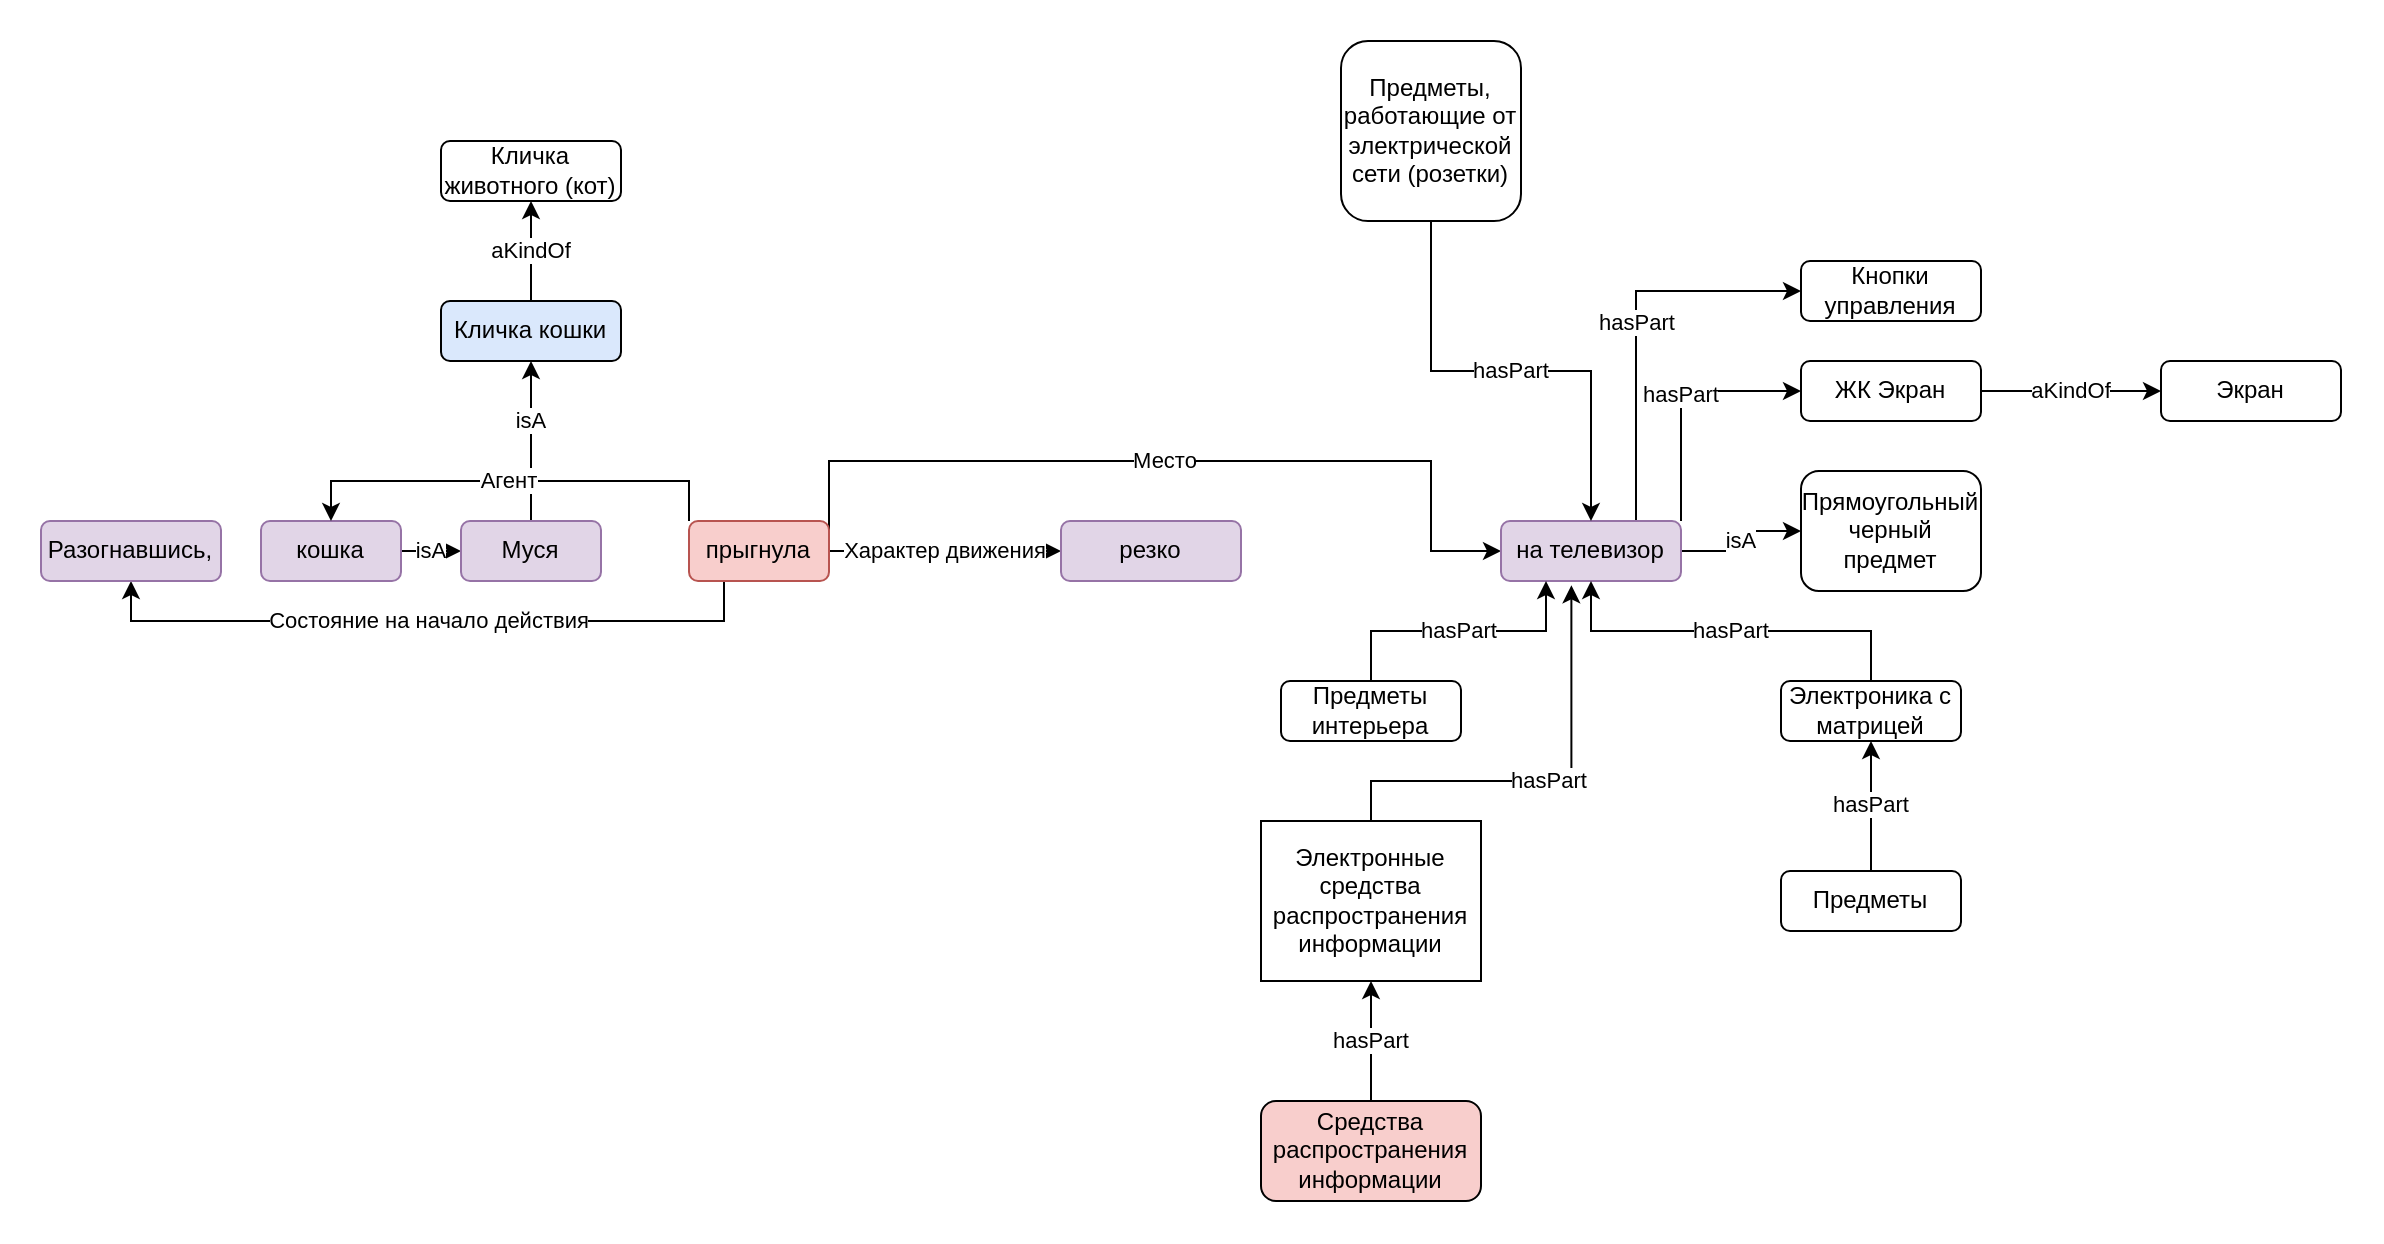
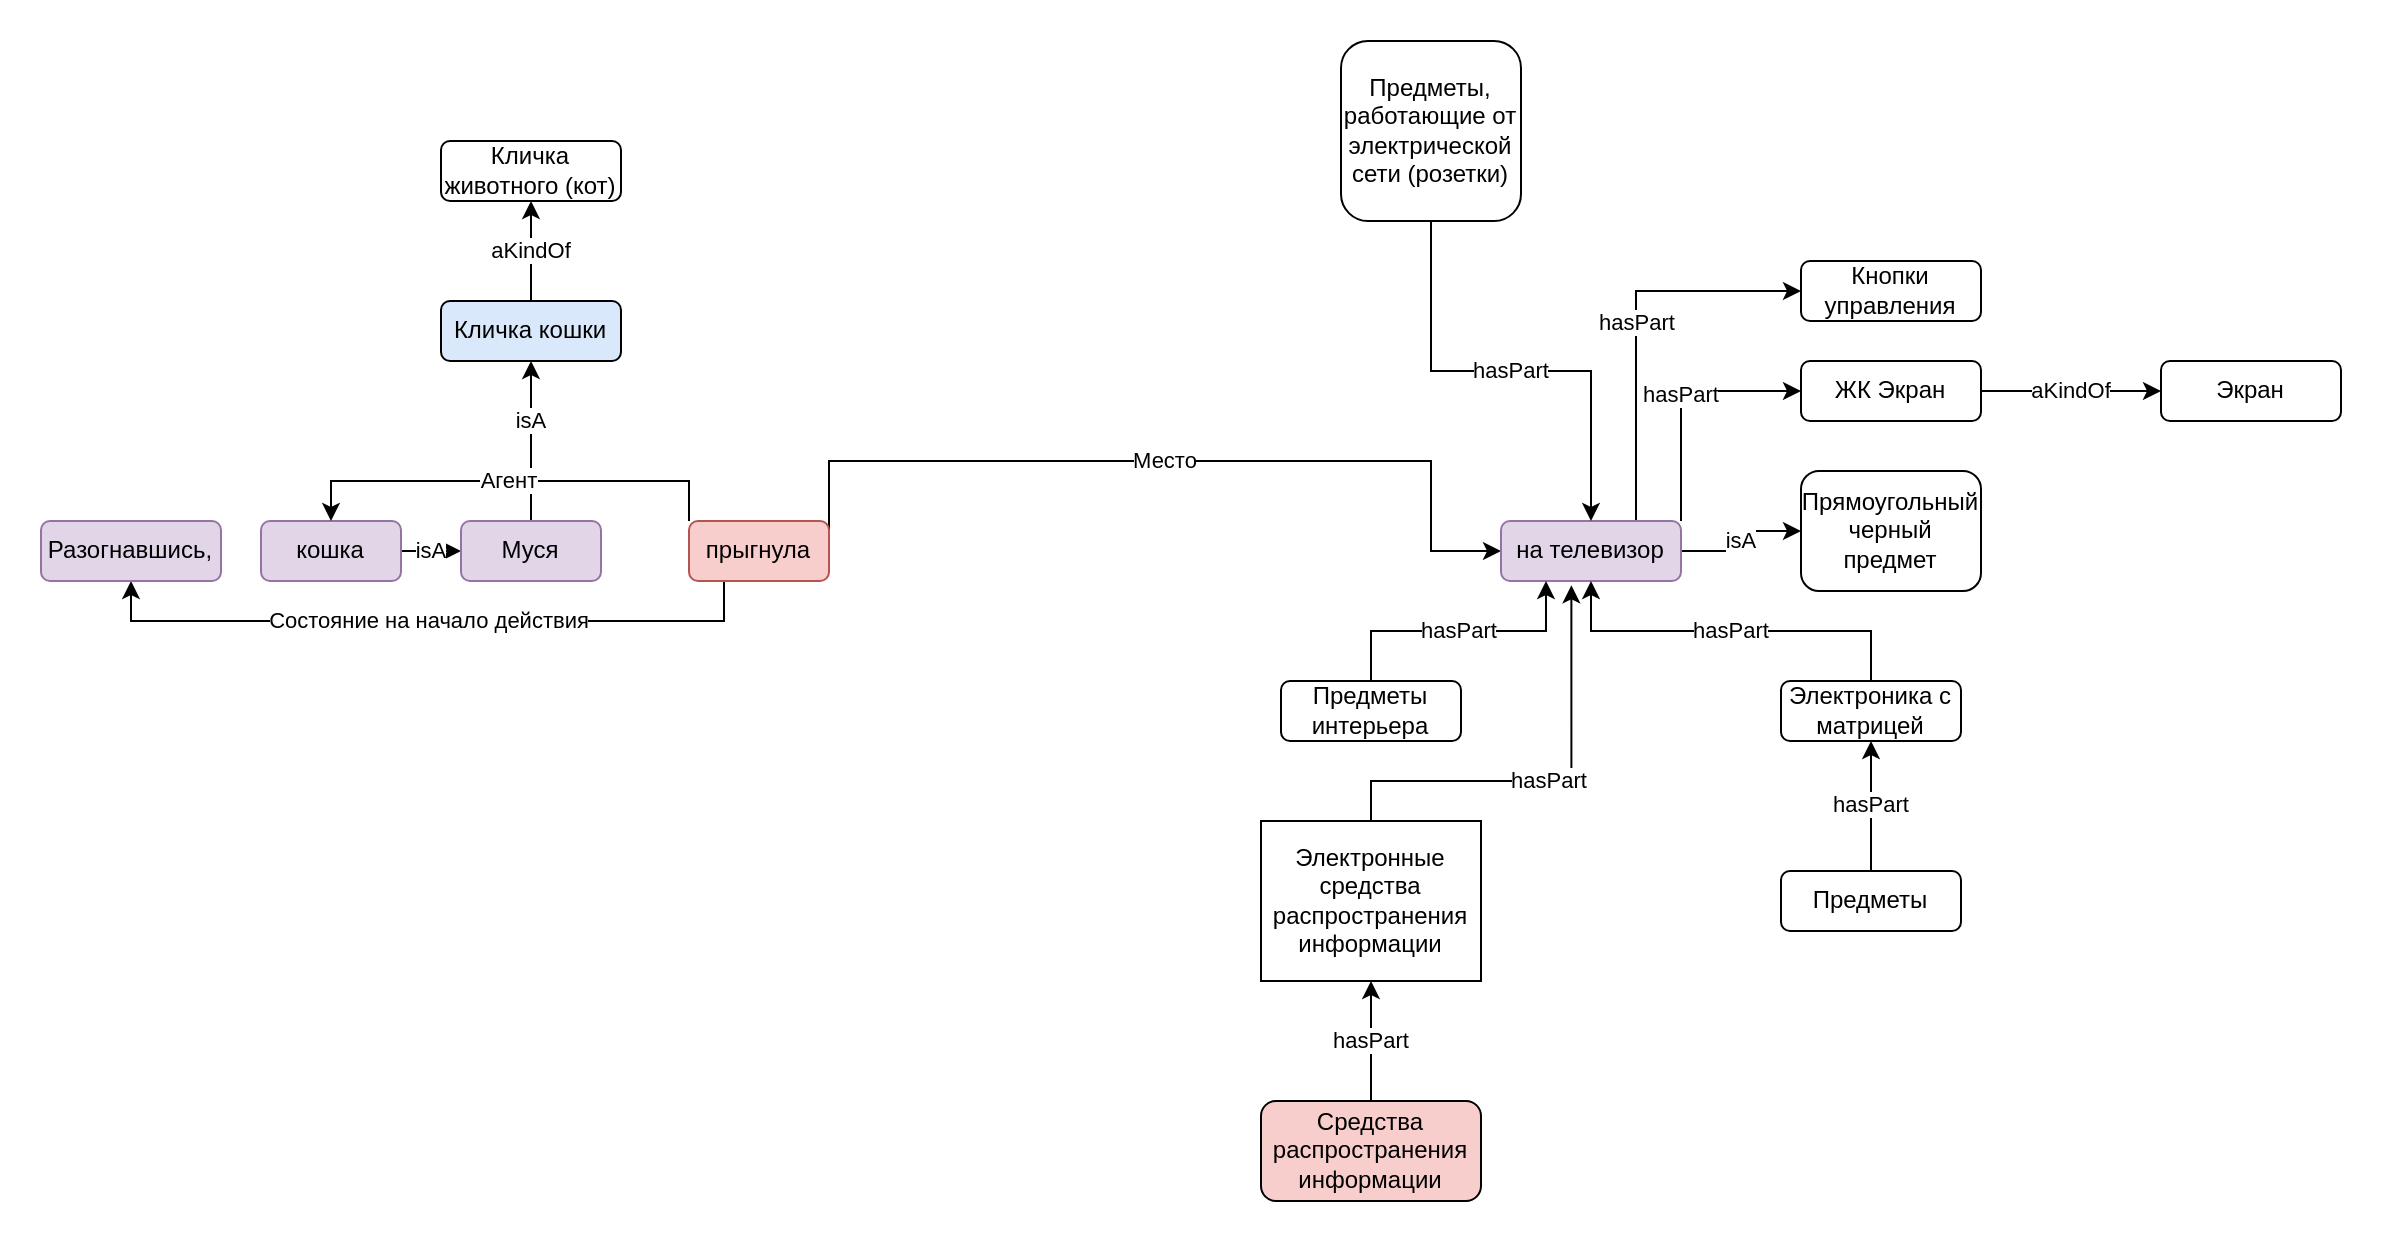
  <mxCell id="0" />
  <mxCell id="1" parent="0" />
  <mxCell id="2" value="isA" style="edgeStyle=orthogonalEdgeStyle;rounded=0;orthogonalLoop=1;jettySize=auto;html=1;exitX=1;exitY=0.5;exitDx=0;exitDy=0;" edge="1" parent="1" source="3" target="6"><mxGeometry relative="1" as="geometry" /></mxCell>
  <mxCell id="3" value="кошка" style="rounded=1;whiteSpace=wrap;html=1;fillColor=#e1d5e7;strokeColor=#9673a6;" vertex="1" parent="1"><mxGeometry x="130" y="260" width="70" height="30" as="geometry" /></mxCell>
  <mxCell id="4" style="edgeStyle=orthogonalEdgeStyle;rounded=0;orthogonalLoop=1;jettySize=auto;html=1;exitX=0.5;exitY=0;exitDx=0;exitDy=0;entryX=0.5;entryY=1;entryDx=0;entryDy=0;" edge="1" parent="1" source="6" target="36"><mxGeometry relative="1" as="geometry" /></mxCell>
  <mxCell id="5" value="isA" style="edgeLabel;html=1;align=center;verticalAlign=middle;resizable=0;points=[];" vertex="1" connectable="0" parent="4"><mxGeometry x="0.276" y="1" relative="1" as="geometry"><mxPoint as="offset" /></mxGeometry></mxCell>
  <mxCell id="6" value="Муся" style="rounded=1;whiteSpace=wrap;html=1;fillColor=#e1d5e7;strokeColor=#9673a6;" vertex="1" parent="1"><mxGeometry x="230" y="260" width="70" height="30" as="geometry" /></mxCell>
  <mxCell id="7" value="Место" style="edgeStyle=orthogonalEdgeStyle;rounded=0;orthogonalLoop=1;jettySize=auto;html=1;exitX=1;exitY=0.5;exitDx=0;exitDy=0;" edge="1" parent="1" source="11" target="15"><mxGeometry relative="1" as="geometry"><Array as="points"><mxPoint x="414" y="230" /><mxPoint x="715" y="230" /></Array></mxGeometry></mxCell>
  <mxCell id="8" value="Состояние на начало действия" style="edgeStyle=orthogonalEdgeStyle;rounded=0;orthogonalLoop=1;jettySize=auto;html=1;exitX=0.25;exitY=1;exitDx=0;exitDy=0;entryX=0.5;entryY=1;entryDx=0;entryDy=0;" edge="1" parent="1" source="11" target="17"><mxGeometry relative="1" as="geometry" /></mxCell>
- <mxCell id="9" value="Характер движения" style="edgeStyle=orthogonalEdgeStyle;rounded=0;orthogonalLoop=1;jettySize=auto;html=1;exitX=1;exitY=0.5;exitDx=0;exitDy=0;entryX=0;entryY=0.5;entryDx=0;entryDy=0;" edge="1" parent="1" source="11" target="16"><mxGeometry relative="1" as="geometry" /></mxCell>
  <mxCell id="10" value="Агент" style="edgeStyle=orthogonalEdgeStyle;rounded=0;orthogonalLoop=1;jettySize=auto;html=1;exitX=0;exitY=0;exitDx=0;exitDy=0;entryX=0.5;entryY=0;entryDx=0;entryDy=0;" edge="1" parent="1" source="11" target="3"><mxGeometry relative="1" as="geometry" /></mxCell>
  <mxCell id="11" value="прыгнула" style="rounded=1;whiteSpace=wrap;html=1;fillColor=#f8cecc;strokeColor=#b85450;" vertex="1" parent="1"><mxGeometry x="344" y="260" width="70" height="30" as="geometry" /></mxCell>
  <mxCell id="12" value="isA" style="edgeStyle=orthogonalEdgeStyle;rounded=0;orthogonalLoop=1;jettySize=auto;html=1;exitX=1;exitY=0.5;exitDx=0;exitDy=0;entryX=0;entryY=0.5;entryDx=0;entryDy=0;" edge="1" parent="1" source="15" target="30"><mxGeometry relative="1" as="geometry" /></mxCell>
  <mxCell id="13" value="hasPart" style="edgeStyle=orthogonalEdgeStyle;rounded=0;orthogonalLoop=1;jettySize=auto;html=1;exitX=0.75;exitY=0;exitDx=0;exitDy=0;entryX=0;entryY=0.5;entryDx=0;entryDy=0;" edge="1" parent="1" source="15" target="33"><mxGeometry relative="1" as="geometry" /></mxCell>
  <mxCell id="14" value="hasPart" style="edgeStyle=orthogonalEdgeStyle;rounded=0;orthogonalLoop=1;jettySize=auto;html=1;exitX=1;exitY=0;exitDx=0;exitDy=0;entryX=0;entryY=0.5;entryDx=0;entryDy=0;" edge="1" parent="1" source="15" target="32"><mxGeometry relative="1" as="geometry" /></mxCell>
  <mxCell id="15" value="на телевизор" style="rounded=1;whiteSpace=wrap;html=1;fillColor=#e1d5e7;strokeColor=#9673a6;" vertex="1" parent="1"><mxGeometry x="750" y="260" width="90" height="30" as="geometry" /></mxCell>
- <mxCell id="16" value="резко" style="rounded=1;whiteSpace=wrap;html=1;fillColor=#e1d5e7;strokeColor=#9673a6;" vertex="1" parent="1"><mxGeometry x="530" y="260" width="90" height="30" as="geometry" /></mxCell>
  <mxCell id="17" value="Разогнавшись," style="rounded=1;whiteSpace=wrap;html=1;fillColor=#e1d5e7;strokeColor=#9673a6;" vertex="1" parent="1"><mxGeometry x="20" y="260" width="90" height="30" as="geometry" /></mxCell>
  <mxCell id="18" value="hasPart" style="edgeStyle=orthogonalEdgeStyle;rounded=0;orthogonalLoop=1;jettySize=auto;html=1;exitX=0.5;exitY=0;exitDx=0;exitDy=0;" edge="1" parent="1" source="19" target="15"><mxGeometry relative="1" as="geometry" /></mxCell>
  <mxCell id="19" value="Электроника с матрицей" style="rounded=1;whiteSpace=wrap;html=1;" vertex="1" parent="1"><mxGeometry x="890" y="340" width="90" height="30" as="geometry" /></mxCell>
  <mxCell id="20" value="hasPart" style="edgeStyle=orthogonalEdgeStyle;rounded=0;orthogonalLoop=1;jettySize=auto;html=1;exitX=0.5;exitY=0;exitDx=0;exitDy=0;entryX=0.5;entryY=1;entryDx=0;entryDy=0;" edge="1" parent="1" source="21" target="19"><mxGeometry relative="1" as="geometry" /></mxCell>
  <mxCell id="21" value="Предметы" style="rounded=1;whiteSpace=wrap;html=1;" vertex="1" parent="1"><mxGeometry x="890" y="435" width="90" height="30" as="geometry" /></mxCell>
  <mxCell id="22" value="hasPart" style="edgeStyle=orthogonalEdgeStyle;rounded=0;orthogonalLoop=1;jettySize=auto;html=1;exitX=0.5;exitY=0;exitDx=0;exitDy=0;entryX=0.25;entryY=1;entryDx=0;entryDy=0;" edge="1" parent="1" source="23" target="15"><mxGeometry relative="1" as="geometry" /></mxCell>
  <mxCell id="23" value="Предметы интерьера" style="rounded=1;whiteSpace=wrap;html=1;" vertex="1" parent="1"><mxGeometry x="640" y="340" width="90" height="30" as="geometry" /></mxCell>
  <mxCell id="24" value="hasPart" style="edgeStyle=orthogonalEdgeStyle;rounded=0;orthogonalLoop=1;jettySize=auto;html=1;exitX=0.5;exitY=0;exitDx=0;exitDy=0;entryX=0.391;entryY=1.072;entryDx=0;entryDy=0;entryPerimeter=0;" edge="1" parent="1" source="25" target="15"><mxGeometry relative="1" as="geometry"><Array as="points"><mxPoint x="685" y="390" /><mxPoint x="785" y="390" /></Array></mxGeometry></mxCell>
  <mxCell id="25" value="Электронные cредства распространения информации" style="whiteSpace=wrap;html=1;rounded=0;" vertex="1" parent="1"><mxGeometry x="630" y="410" width="110" height="80" as="geometry" /></mxCell>
  <mxCell id="26" value="hasPart" style="edgeStyle=orthogonalEdgeStyle;rounded=0;orthogonalLoop=1;jettySize=auto;html=1;exitX=0.5;exitY=0;exitDx=0;exitDy=0;entryX=0.5;entryY=1;entryDx=0;entryDy=0;" edge="1" parent="1" source="27" target="25"><mxGeometry relative="1" as="geometry" /></mxCell>
  <mxCell id="27" value="Средства распространения информации" style="rounded=1;whiteSpace=wrap;html=1;fillColor=#f8cecc;" vertex="1" parent="1"><mxGeometry x="630" y="550" width="110" height="50" as="geometry" /></mxCell>
  <mxCell id="28" value="hasPart" style="edgeStyle=orthogonalEdgeStyle;rounded=0;orthogonalLoop=1;jettySize=auto;html=1;exitX=0.5;exitY=1;exitDx=0;exitDy=0;entryX=0.5;entryY=0;entryDx=0;entryDy=0;" edge="1" parent="1" source="29" target="15"><mxGeometry relative="1" as="geometry" /></mxCell>
  <mxCell id="29" value="Предметы, работающие от электрической сети (розетки)" style="rounded=1;whiteSpace=wrap;html=1;" vertex="1" parent="1"><mxGeometry x="670" y="20" width="90" height="90" as="geometry" /></mxCell>
  <mxCell id="30" value="Прямоугольный черный предмет" style="rounded=1;whiteSpace=wrap;html=1;" vertex="1" parent="1"><mxGeometry x="900" y="235" width="90" height="60" as="geometry" /></mxCell>
  <mxCell id="31" value="aKindOf" style="edgeStyle=orthogonalEdgeStyle;rounded=0;orthogonalLoop=1;jettySize=auto;html=1;exitX=1;exitY=0.5;exitDx=0;exitDy=0;" edge="1" parent="1" source="32" target="34"><mxGeometry relative="1" as="geometry" /></mxCell>
  <mxCell id="32" value="ЖК Экран" style="rounded=1;whiteSpace=wrap;html=1;" vertex="1" parent="1"><mxGeometry x="900" y="180" width="90" height="30" as="geometry" /></mxCell>
  <mxCell id="33" value="Кнопки управления" style="rounded=1;whiteSpace=wrap;html=1;" vertex="1" parent="1"><mxGeometry x="900" y="130" width="90" height="30" as="geometry" /></mxCell>
  <mxCell id="34" value="Экран" style="rounded=1;whiteSpace=wrap;html=1;" vertex="1" parent="1"><mxGeometry x="1080" y="180" width="90" height="30" as="geometry" /></mxCell>
  <mxCell id="35" value="aKindOf" style="edgeStyle=orthogonalEdgeStyle;rounded=0;orthogonalLoop=1;jettySize=auto;html=1;exitX=0.5;exitY=0;exitDx=0;exitDy=0;entryX=0.5;entryY=1;entryDx=0;entryDy=0;" edge="1" parent="1" source="36" target="37"><mxGeometry relative="1" as="geometry" /></mxCell>
  <mxCell id="36" value="Кличка кошки" style="rounded=1;whiteSpace=wrap;html=1;fillColor=#dae8fc;" vertex="1" parent="1"><mxGeometry x="220" y="150" width="90" height="30" as="geometry" /></mxCell>
  <mxCell id="37" value="Кличка животного (кот)" style="rounded=1;whiteSpace=wrap;html=1;" vertex="1" parent="1"><mxGeometry x="220" y="70" width="90" height="30" as="geometry" /></mxCell>
